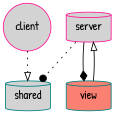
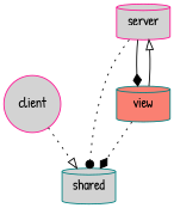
  digraph {
    fontname="Patrick Hand"
    node [color=teal fillcolor=lightgrey fontname="Patrick Hand" shape=cylinder style=filled]
    edge [arrowhead=onormal fontname="Patrick Hand" style=dotted]
    shared
    client [color=deeppink shape=circle]
    server [color=deeppink]
    view [fillcolor=salmon]
    client -> shared
    server -> shared [arrowhead=dot]
    server -> view [arrowhead=diamond style=solid]
+   view -> shared [arrowhead=diamond]
    view -> server [style=solid]
  }
